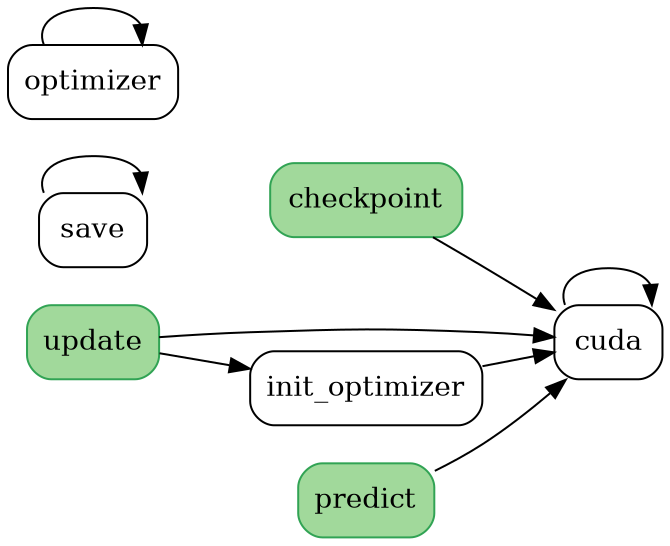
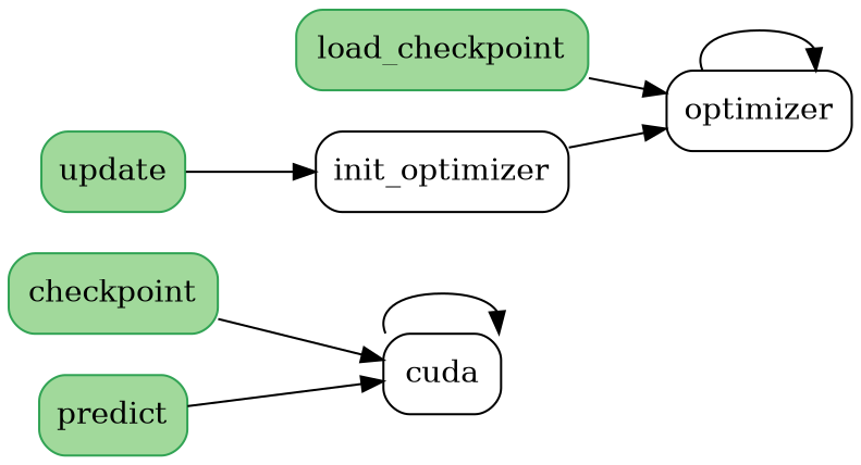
  digraph {
    concentrate=true
    rankdir=LR
    node [shape=Mrecord]
    n1 [color="/greens3/3" fillcolor="/greens3/2" height=0.51389 label=checkpoint style=filled width=1.3333]
    n2 [height=0.51389 label=cuda width=0.75]
-   n3 [height=0.51389 label=save width=0.75]
    n4 [height=0.51389 label=init_optimizer width=1.6111]
    n5 [height=0.51389 label=optimizer width=0.75]
+   n6 [color="/greens3/3" fillcolor="/greens3/2" height=0.51389 label=load_checkpoint style=filled width=1.8611]
    n7 [color="/greens3/3" fillcolor="/greens3/2" height=0.51389 label=predict style=filled width=0.94444]
    n8 [color="/greens3/3" fillcolor="/greens3/2" height=0.51389 label=update style=filled width=0.91667]
    n1 -> n2
    n2 -> n2
-   n3 -> n3
-   n4 -> n2
+   n4 -> n5
    n5 -> n5
+   n6 -> n5
    n7 -> n2
-   n8 -> n2
    n8 -> n4
  }
